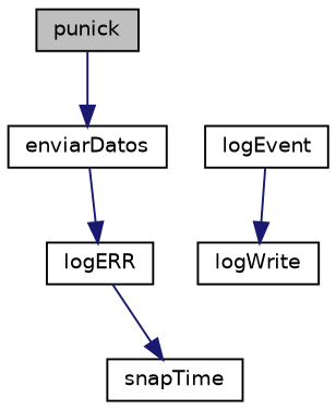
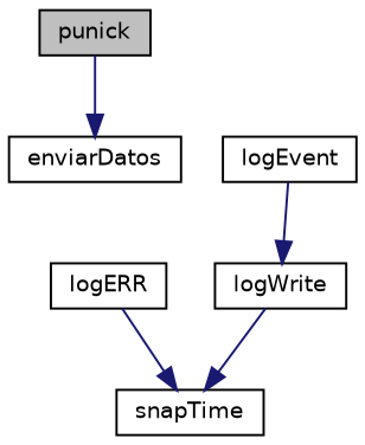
  digraph {
    fontname="DejaVu Sans"
    rankdir=TB
    node [color=black fillcolor=white fontname="DejaVu Sans" fontsize=10 shape=record style=filled]
    edge [color=midnightblue fontname="DejaVu Sans" fontsize=10 labelfontname=Helvetica labelfontsize=10 style=solid]
    n1 [fillcolor=grey75 fontcolor=black height=0.2 label=punick width=0.4]
    n2 [height=0.2 label=enviarDatos width=0.4]
    n3 [height=0.2 label=logERR width=0.4]
    n4 [height=0.2 label=logEvent width=0.4]
    n5 [height=0.2 label=logWrite width=0.4]
    n6 [height=0.2 label=snapTime width=0.4]
    n1 -> n2
-   n2 -> n3
    n3 -> n6
    n4 -> n5
+   n5 -> n6
  }
